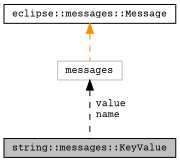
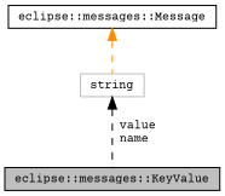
  digraph {
    fontname="Courier Prime"
    node [color=black fillcolor=white fontname="Courier Prime" fontsize=10 shape=record style=filled]
    edge [dir=back fontname="Courier Prime" fontsize=10 labelfontname=Helvetica labelfontsize=10 style=dashed]
-   n1 [fillcolor=grey75 fontcolor=black height=0.2 label="string::messages::KeyValue" width=0.4]
+   n1 [fillcolor=grey75 fontcolor=black height=0.2 label="eclipse::messages::KeyValue" width=0.4]
    n2 [height=0.2 label="eclipse::messages::Message" width=0.4]
-   n3 [color=grey75 height=0.2 label=messages width=0.4]
+   n3 [color=grey75 height=0.2 label=string width=0.4]
    n2 -> n3 [color=darkorange]
    n3 -> n1 [color=black label=" value\nname"]
  }
